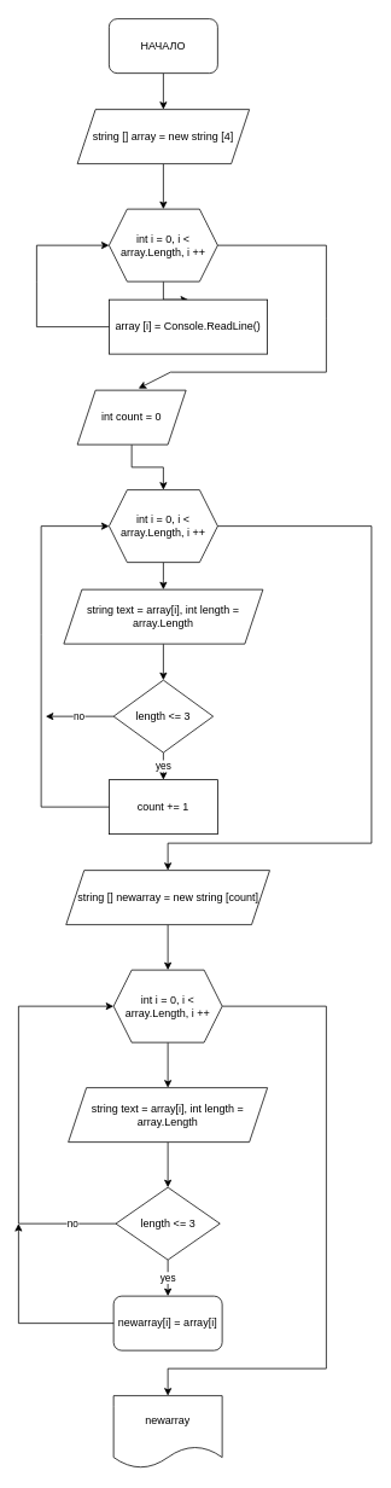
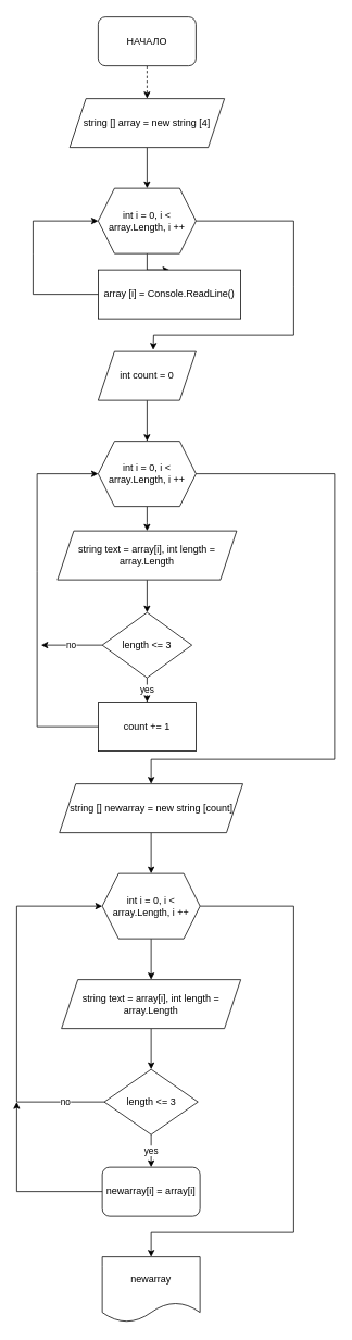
  <mxCell id="0" />
  <mxCell id="1" parent="0" />
- <mxCell id="2" style="edgeStyle=orthogonalEdgeStyle;rounded=0;orthogonalLoop=1;jettySize=auto;html=1;" edge="1" parent="1" source="3" target="5"><mxGeometry relative="1" as="geometry"><mxPoint x="180" y="150" as="targetPoint" /></mxGeometry></mxCell>
+ <mxCell id="2" style="edgeStyle=orthogonalEdgeStyle;rounded=0;orthogonalLoop=1;jettySize=auto;html=1;dashed=1;" edge="1" parent="1" source="3" target="5"><mxGeometry relative="1" as="geometry"><mxPoint x="180" y="150" as="targetPoint" /></mxGeometry></mxCell>
  <mxCell id="3" value="НАЧАЛО" style="rounded=1;whiteSpace=wrap;html=1;" vertex="1" parent="1"><mxGeometry x="120" y="20" width="120" height="60" as="geometry" /></mxCell>
  <mxCell id="4" style="edgeStyle=orthogonalEdgeStyle;rounded=0;orthogonalLoop=1;jettySize=auto;html=1;" edge="1" parent="1" source="5" target="7"><mxGeometry relative="1" as="geometry"><mxPoint x="180" y="270" as="targetPoint" /></mxGeometry></mxCell>
  <mxCell id="5" value="string [] array = new string [4]" style="shape=parallelogram;perimeter=parallelogramPerimeter;whiteSpace=wrap;html=1;fixedSize=1;" vertex="1" parent="1"><mxGeometry x="85" y="120" width="190" height="60" as="geometry" /></mxCell>
  <mxCell id="6" style="edgeStyle=orthogonalEdgeStyle;rounded=0;orthogonalLoop=1;jettySize=auto;html=1;" edge="1" parent="1" source="7" target="8"><mxGeometry relative="1" as="geometry"><mxPoint x="180" y="360" as="targetPoint" /></mxGeometry></mxCell>
  <mxCell id="7" value="int i = 0, i &amp;lt; array.Length, i ++" style="shape=hexagon;perimeter=hexagonPerimeter2;whiteSpace=wrap;html=1;fixedSize=1;" vertex="1" parent="1"><mxGeometry x="120" y="230" width="120" height="80" as="geometry" /></mxCell>
  <mxCell id="8" value="array [i] = Console.ReadLine()" style="rounded=0;whiteSpace=wrap;html=1;" vertex="1" parent="1"><mxGeometry x="120" y="330" width="175" height="60" as="geometry" /></mxCell>
  <mxCell id="9" value="" style="endArrow=classic;html=1;rounded=0;exitX=0;exitY=0.5;exitDx=0;exitDy=0;entryX=0;entryY=0.5;entryDx=0;entryDy=0;" edge="1" parent="1" source="8" target="7"><mxGeometry width="50" height="50" relative="1" as="geometry"><mxPoint x="190" y="300" as="sourcePoint" /><mxPoint x="240" y="250" as="targetPoint" /><Array as="points"><mxPoint x="40" y="360" /><mxPoint x="40" y="310" /><mxPoint x="40" y="270" /></Array></mxGeometry></mxCell>
  <mxCell id="10" style="edgeStyle=orthogonalEdgeStyle;rounded=0;orthogonalLoop=1;jettySize=auto;html=1;" edge="1" parent="1" source="11"><mxGeometry relative="1" as="geometry"><mxPoint x="180" y="650" as="targetPoint" /></mxGeometry></mxCell>
  <mxCell id="11" value="int i = 0, i &amp;lt; array.Length, i ++" style="shape=hexagon;perimeter=hexagonPerimeter2;whiteSpace=wrap;html=1;fixedSize=1;" vertex="1" parent="1"><mxGeometry x="120" y="540" width="120" height="80" as="geometry" /></mxCell>
  <mxCell id="12" style="edgeStyle=orthogonalEdgeStyle;rounded=0;orthogonalLoop=1;jettySize=auto;html=1;entryX=0.5;entryY=0;entryDx=0;entryDy=0;" edge="1" parent="1" source="13" target="11"><mxGeometry relative="1" as="geometry" /></mxCell>
- <mxCell id="13" value="int count = 0" style="shape=parallelogram;perimeter=parallelogramPerimeter;whiteSpace=wrap;html=1;fixedSize=1;" vertex="1" parent="1"><mxGeometry x="85" y="430" width="120" height="60" as="geometry" /></mxCell>
+ <mxCell id="13" value="int count = 0" style="shape=parallelogram;perimeter=parallelogramPerimeter;whiteSpace=wrap;html=1;fixedSize=1;" vertex="1" parent="1"><mxGeometry x="120" y="430" width="120" height="60" as="geometry" /></mxCell>
  <mxCell id="14" style="edgeStyle=orthogonalEdgeStyle;rounded=0;orthogonalLoop=1;jettySize=auto;html=1;" edge="1" parent="1" source="15" target="17"><mxGeometry relative="1" as="geometry"><mxPoint x="180" y="750" as="targetPoint" /></mxGeometry></mxCell>
  <mxCell id="15" value="string text = array[i], int length = array.Length" style="shape=parallelogram;perimeter=parallelogramPerimeter;whiteSpace=wrap;html=1;fixedSize=1;" vertex="1" parent="1"><mxGeometry x="70" y="650" width="220" height="60" as="geometry" /></mxCell>
  <mxCell id="16" value="yes" style="edgeStyle=orthogonalEdgeStyle;rounded=0;orthogonalLoop=1;jettySize=auto;html=1;" edge="1" parent="1" source="17" target="18"><mxGeometry relative="1" as="geometry"><mxPoint x="180" y="870" as="targetPoint" /></mxGeometry></mxCell>
  <mxCell id="17" value="length &amp;lt;= 3" style="rhombus;whiteSpace=wrap;html=1;" vertex="1" parent="1"><mxGeometry x="125" y="750" width="110" height="80" as="geometry" /></mxCell>
  <mxCell id="18" value="count += 1" style="rounded=0;whiteSpace=wrap;html=1;" vertex="1" parent="1"><mxGeometry x="120" y="860" width="120" height="60" as="geometry" /></mxCell>
  <mxCell id="19" value="" style="endArrow=classic;html=1;rounded=0;exitX=0;exitY=0.5;exitDx=0;exitDy=0;entryX=0;entryY=0.5;entryDx=0;entryDy=0;" edge="1" parent="1" source="18" target="11"><mxGeometry width="50" height="50" relative="1" as="geometry"><mxPoint x="125" y="790" as="sourcePoint" /><mxPoint x="125" y="700" as="targetPoint" /><Array as="points"><mxPoint x="45" y="890" /><mxPoint x="45" y="700" /><mxPoint x="45" y="580" /></Array></mxGeometry></mxCell>
  <mxCell id="20" value="no" style="endArrow=classic;html=1;rounded=0;exitX=0;exitY=0.5;exitDx=0;exitDy=0;" edge="1" parent="1" source="17"><mxGeometry width="50" height="50" relative="1" as="geometry"><mxPoint x="190" y="830" as="sourcePoint" /><mxPoint x="50" y="790" as="targetPoint" /></mxGeometry></mxCell>
  <mxCell id="21" style="edgeStyle=orthogonalEdgeStyle;rounded=0;orthogonalLoop=1;jettySize=auto;html=1;entryX=0.5;entryY=0;entryDx=0;entryDy=0;" edge="1" parent="1" source="11" target="27"><mxGeometry relative="1" as="geometry"><mxPoint x="368.44" y="579.2" as="targetPoint" /><Array as="points"><mxPoint x="410" y="580" /><mxPoint x="410" y="930" /><mxPoint x="185" y="930" /></Array></mxGeometry></mxCell>
  <mxCell id="22" value="" style="endArrow=classic;html=1;rounded=0;exitX=1;exitY=0.5;exitDx=0;exitDy=0;entryX=0.563;entryY=-0.033;entryDx=0;entryDy=0;entryPerimeter=0;" edge="1" parent="1" source="7" target="13"><mxGeometry width="50" height="50" relative="1" as="geometry"><mxPoint x="190" y="430" as="sourcePoint" /><mxPoint x="240" y="380" as="targetPoint" /><Array as="points"><mxPoint x="360" y="270" /><mxPoint x="360" y="350" /><mxPoint x="360" y="410" /><mxPoint x="188" y="410" /></Array></mxGeometry></mxCell>
  <mxCell id="23" style="edgeStyle=orthogonalEdgeStyle;rounded=0;orthogonalLoop=1;jettySize=auto;html=1;entryX=0.5;entryY=0;entryDx=0;entryDy=0;" edge="1" parent="1" source="25" target="29"><mxGeometry relative="1" as="geometry" /></mxCell>
  <mxCell id="24" style="edgeStyle=orthogonalEdgeStyle;rounded=0;orthogonalLoop=1;jettySize=auto;html=1;entryX=0.5;entryY=0;entryDx=0;entryDy=0;" edge="1" parent="1" source="25" target="35"><mxGeometry relative="1" as="geometry"><Array as="points"><mxPoint x="360" y="1110" /><mxPoint x="360" y="1510" /><mxPoint x="185" y="1510" /></Array></mxGeometry></mxCell>
  <mxCell id="25" value="int i = 0, i &amp;lt; array.Length, i ++" style="shape=hexagon;perimeter=hexagonPerimeter2;whiteSpace=wrap;html=1;fixedSize=1;" vertex="1" parent="1"><mxGeometry x="125" y="1070" width="120" height="80" as="geometry" /></mxCell>
  <mxCell id="26" style="edgeStyle=orthogonalEdgeStyle;rounded=0;orthogonalLoop=1;jettySize=auto;html=1;entryX=0.5;entryY=0;entryDx=0;entryDy=0;" edge="1" parent="1" source="27" target="25"><mxGeometry relative="1" as="geometry" /></mxCell>
  <mxCell id="27" value="string [] newarray = new string [count]" style="shape=parallelogram;perimeter=parallelogramPerimeter;whiteSpace=wrap;html=1;fixedSize=1;" vertex="1" parent="1"><mxGeometry x="72.5" y="960" width="225" height="60" as="geometry" /></mxCell>
  <mxCell id="28" style="edgeStyle=orthogonalEdgeStyle;rounded=0;orthogonalLoop=1;jettySize=auto;html=1;entryX=0.5;entryY=0;entryDx=0;entryDy=0;" edge="1" parent="1" source="29" target="32"><mxGeometry relative="1" as="geometry" /></mxCell>
  <mxCell id="29" value="string text = array[i], int length = array.Length" style="shape=parallelogram;perimeter=parallelogramPerimeter;whiteSpace=wrap;html=1;fixedSize=1;" vertex="1" parent="1"><mxGeometry x="75" y="1200" width="220" height="60" as="geometry" /></mxCell>
  <mxCell id="30" value="yes" style="edgeStyle=orthogonalEdgeStyle;rounded=0;orthogonalLoop=1;jettySize=auto;html=1;entryX=0.5;entryY=0;entryDx=0;entryDy=0;" edge="1" parent="1" source="32" target="33"><mxGeometry relative="1" as="geometry" /></mxCell>
  <mxCell id="31" value="no" style="edgeStyle=orthogonalEdgeStyle;rounded=0;orthogonalLoop=1;jettySize=auto;html=1;entryX=0;entryY=0.5;entryDx=0;entryDy=0;" edge="1" parent="1" source="32" target="25"><mxGeometry x="-0.79" relative="1" as="geometry"><mxPoint x="0" y="1350" as="targetPoint" /><Array as="points"><mxPoint x="20" y="1350" /><mxPoint x="20" y="1110" /></Array><mxPoint as="offset" /></mxGeometry></mxCell>
  <mxCell id="32" value="length &amp;lt;= 3" style="rhombus;whiteSpace=wrap;html=1;" vertex="1" parent="1"><mxGeometry x="127.5" y="1310" width="115" height="80" as="geometry" /></mxCell>
  <mxCell id="33" value="newarray[i] = array[i]" style="whiteSpace=wrap;html=1;rounded=1;" vertex="1" parent="1"><mxGeometry x="125" y="1430" width="120" height="60" as="geometry" /></mxCell>
  <mxCell id="34" value="" style="endArrow=classic;html=1;rounded=0;exitX=0;exitY=0.5;exitDx=0;exitDy=0;" edge="1" parent="1" source="33"><mxGeometry width="50" height="50" relative="1" as="geometry"><mxPoint x="190" y="1360" as="sourcePoint" /><mxPoint x="20" y="1350" as="targetPoint" /><Array as="points"><mxPoint x="20" y="1460" /></Array></mxGeometry></mxCell>
  <mxCell id="35" value="newarray" style="shape=document;whiteSpace=wrap;html=1;boundedLbl=1;" vertex="1" parent="1"><mxGeometry x="125" y="1540" width="120" height="80" as="geometry" /></mxCell>
